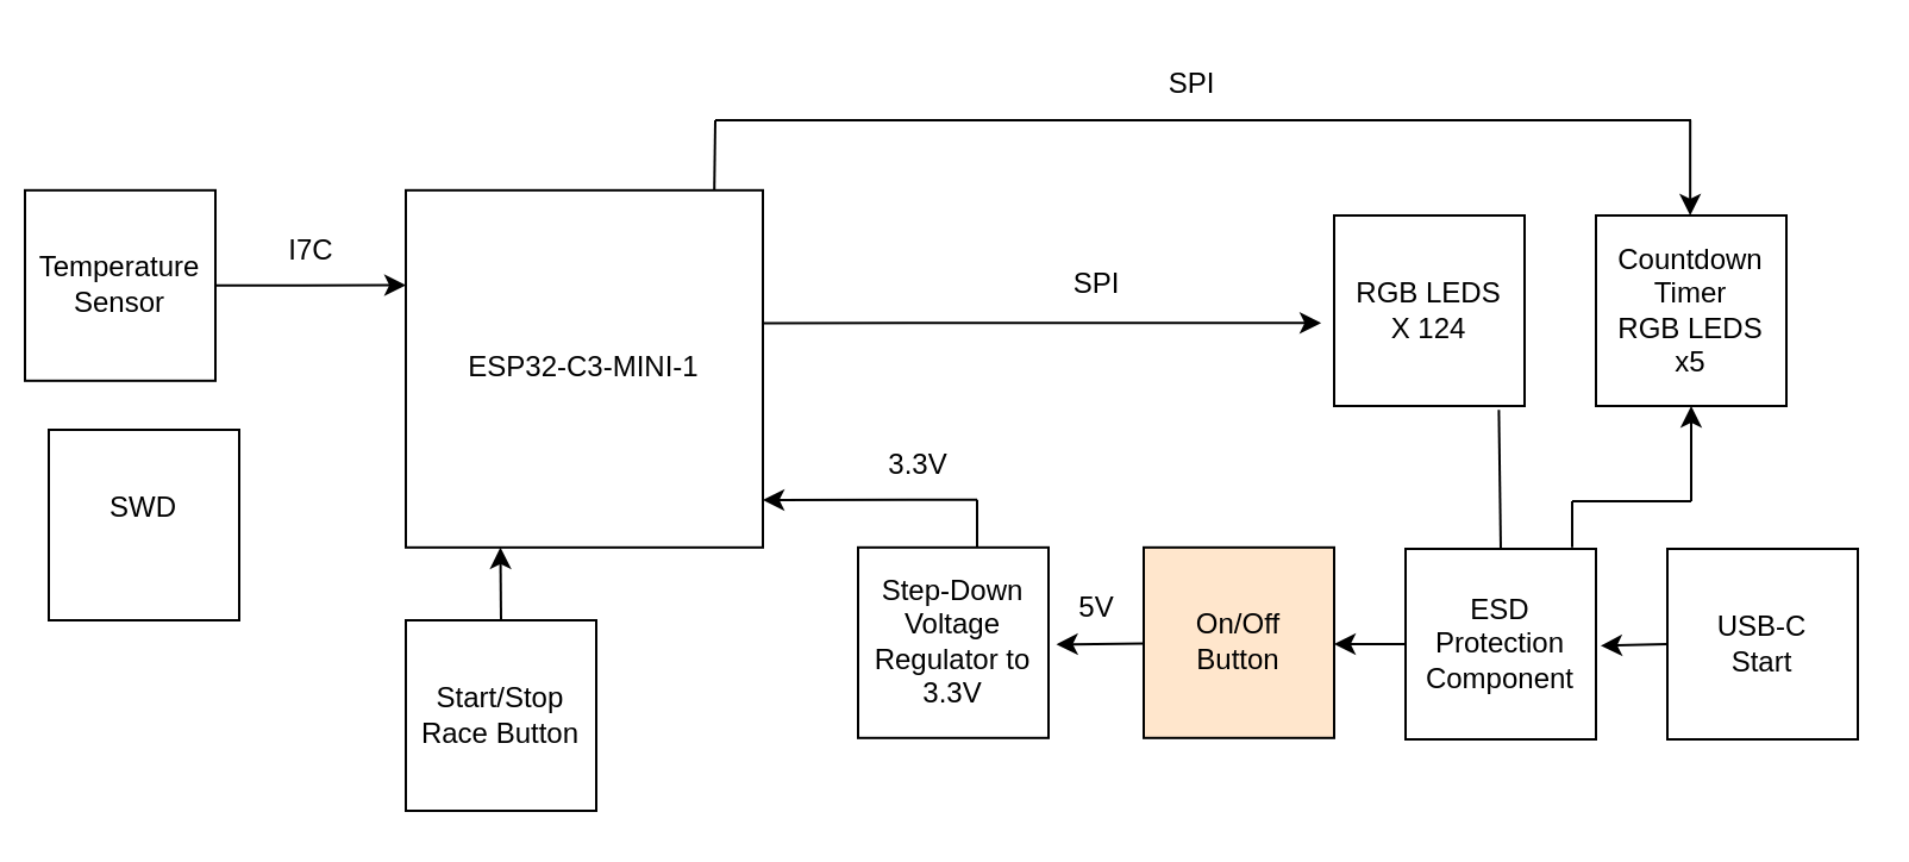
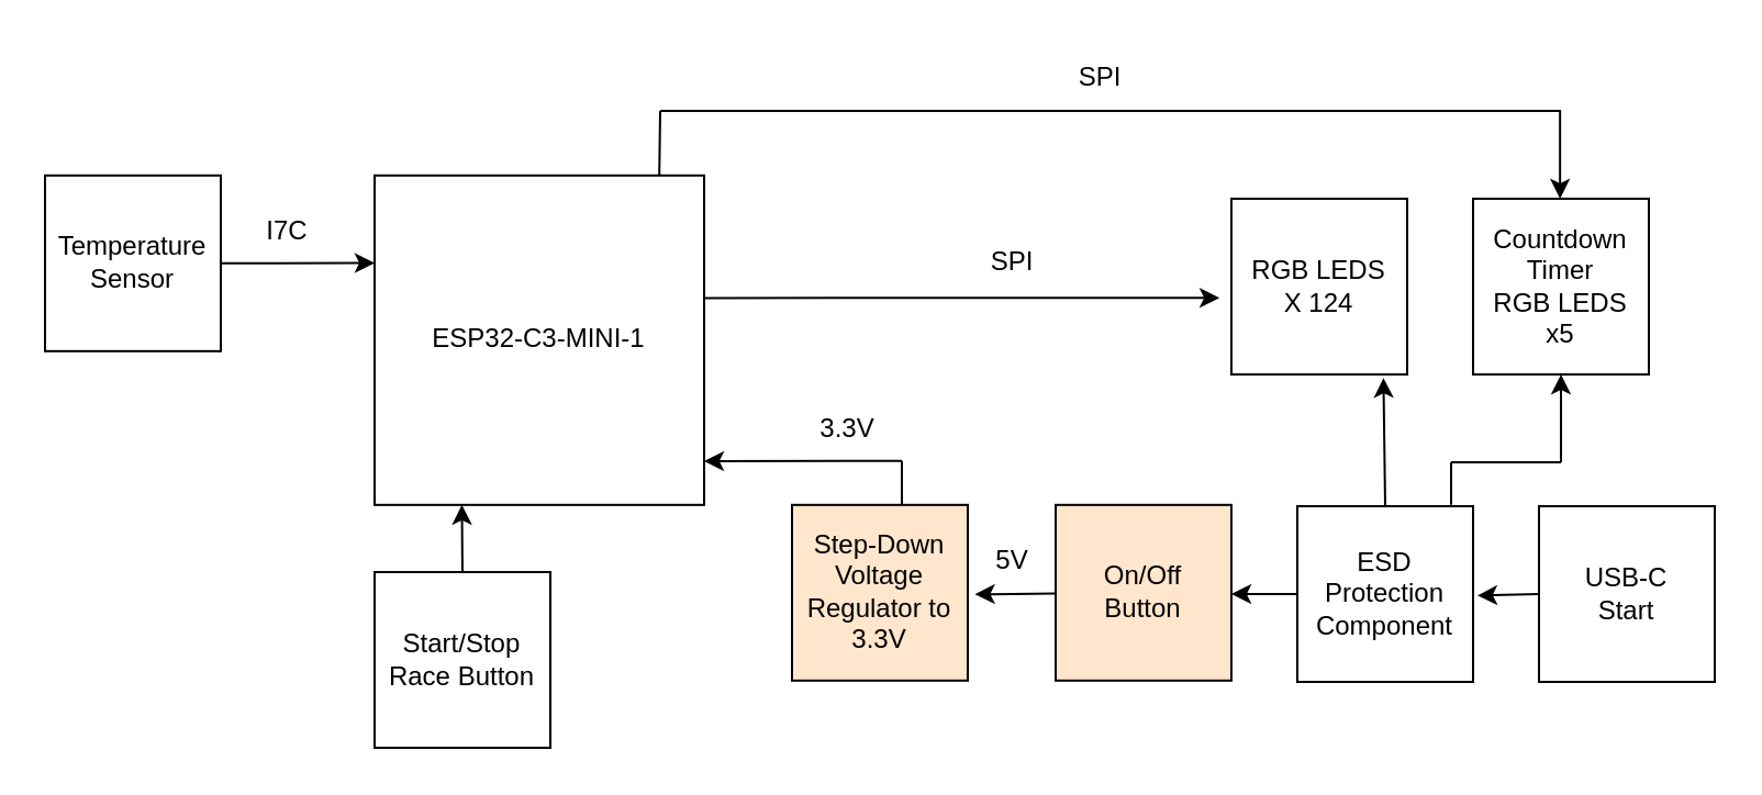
  <mxCell id="0" />
  <mxCell id="1" parent="0" />
  <mxCell id="2" value="ESP32-C3-MINI-1" style="whiteSpace=wrap;html=1;aspect=fixed;" parent="1" vertex="1"><mxGeometry x="170" y="79.41" width="150" height="150" as="geometry" /></mxCell>
  <mxCell id="3" value="USB-C&lt;div&gt;Start&lt;/div&gt;" style="whiteSpace=wrap;html=1;aspect=fixed;" parent="1" vertex="1"><mxGeometry x="700" y="230" width="80" height="80" as="geometry" /></mxCell>
  <mxCell id="4" value="" style="endArrow=classic;html=1;rounded=0;entryX=0.549;entryY=1.023;entryDx=0;entryDy=0;entryPerimeter=0;" parent="1" edge="1"><mxGeometry width="50" height="50" relative="1" as="geometry"><mxPoint x="700" y="270" as="sourcePoint" /><mxPoint x="671.96" y="270.69" as="targetPoint" /></mxGeometry></mxCell>
  <mxCell id="5" value="ESD Protection&lt;div&gt;Component&lt;/div&gt;" style="whiteSpace=wrap;html=1;aspect=fixed;" parent="1" vertex="1"><mxGeometry x="590" y="230" width="80" height="80" as="geometry" /></mxCell>
  <mxCell id="6" value="RGB LEDS&lt;div&gt;X 124&lt;/div&gt;" style="whiteSpace=wrap;html=1;aspect=fixed;" parent="1" vertex="1"><mxGeometry x="560" y="90" width="80" height="80" as="geometry" /></mxCell>
- <mxCell id="7" value="" style="endArrow=none;html=1;rounded=0;exitX=0.5;exitY=0;exitDx=0;exitDy=0;entryX=0.865;entryY=1.02;entryDx=0;entryDy=0;entryPerimeter=0;" parent="1" source="5" target="6" edge="1"><mxGeometry width="50" height="50" relative="1" as="geometry"><mxPoint x="599.5" y="220" as="sourcePoint" /><mxPoint x="599.5" y="170" as="targetPoint" /></mxGeometry></mxCell>
- <mxCell id="8" value="Step-Down Voltage Regulator to 3.3V" style="whiteSpace=wrap;html=1;aspect=fixed;" parent="1" vertex="1"><mxGeometry x="360" y="229.41" width="80" height="80" as="geometry" /></mxCell>
+ <mxCell id="7" value="" style="endArrow=classic;html=1;rounded=0;exitX=0.5;exitY=0;exitDx=0;exitDy=0;entryX=0.865;entryY=1.02;entryDx=0;entryDy=0;entryPerimeter=0;" parent="1" source="5" target="6" edge="1"><mxGeometry width="50" height="50" relative="1" as="geometry"><mxPoint x="599.5" y="220" as="sourcePoint" /><mxPoint x="599.5" y="170" as="targetPoint" /></mxGeometry></mxCell>
+ <mxCell id="8" value="Step-Down Voltage Regulator to 3.3V" style="whiteSpace=wrap;html=1;aspect=fixed;fillColor=#ffe6cc;" parent="1" vertex="1"><mxGeometry x="360" y="229.41" width="80" height="80" as="geometry" /></mxCell>
  <mxCell id="9" value="" style="endArrow=classic;html=1;rounded=0;entryX=1;entryY=0.867;entryDx=0;entryDy=0;entryPerimeter=0;" parent="1" edge="1" target="2"><mxGeometry width="50" height="50" relative="1" as="geometry"><mxPoint x="410" y="209.41" as="sourcePoint" /><mxPoint x="230" y="209.41" as="targetPoint" /></mxGeometry></mxCell>
  <mxCell id="10" value="On/Off&lt;div&gt;Button&lt;/div&gt;" style="whiteSpace=wrap;html=1;aspect=fixed;fillColor=#ffe6cc;" parent="1" vertex="1"><mxGeometry x="480" y="229.41" width="80" height="80" as="geometry" /></mxCell>
  <mxCell id="11" value="Start/Stop&lt;div&gt;Race Button&lt;/div&gt;" style="whiteSpace=wrap;html=1;aspect=fixed;" parent="1" vertex="1"><mxGeometry x="170" y="260" width="80" height="80" as="geometry" /></mxCell>
  <mxCell id="12" value="Countdown&lt;div&gt;Timer&lt;/div&gt;&lt;div&gt;RGB LEDS&lt;/div&gt;&lt;div&gt;x5&lt;/div&gt;" style="whiteSpace=wrap;html=1;aspect=fixed;" parent="1" vertex="1"><mxGeometry x="670" y="90" width="80" height="80" as="geometry" /></mxCell>
  <mxCell id="13" value="" style="endArrow=none;html=1;rounded=0;" parent="1" edge="1"><mxGeometry width="50" height="50" relative="1" as="geometry"><mxPoint x="660" y="210" as="sourcePoint" /><mxPoint x="710" y="210" as="targetPoint" /><Array as="points"><mxPoint x="710" y="210" /></Array></mxGeometry></mxCell>
  <mxCell id="14" value="" style="endArrow=classic;html=1;rounded=0;entryX=0.5;entryY=1;entryDx=0;entryDy=0;" parent="1" target="12" edge="1"><mxGeometry width="50" height="50" relative="1" as="geometry"><mxPoint x="710" y="210" as="sourcePoint" /><mxPoint x="710" y="180" as="targetPoint" /></mxGeometry></mxCell>
  <mxCell id="15" value="" style="endArrow=none;html=1;rounded=0;" parent="1" edge="1"><mxGeometry width="50" height="50" relative="1" as="geometry"><mxPoint x="410" y="229.41" as="sourcePoint" /><mxPoint x="410" y="209.41" as="targetPoint" /></mxGeometry></mxCell>
- <mxCell id="16" value="SWD&lt;div&gt;&lt;br&gt;&lt;/div&gt;" style="whiteSpace=wrap;html=1;aspect=fixed;" parent="1" vertex="1"><mxGeometry x="20" y="180" width="80" height="80" as="geometry" /></mxCell>
- <mxCell id="17" value="Temperature&lt;div&gt;Sensor&lt;/div&gt;" style="whiteSpace=wrap;html=1;aspect=fixed;" parent="1" vertex="1"><mxGeometry x="10" y="79.41" width="80" height="80" as="geometry" /></mxCell>
+ <mxCell id="17" value="Temperature&lt;div&gt;Sensor&lt;/div&gt;" style="whiteSpace=wrap;html=1;aspect=fixed;" parent="1" vertex="1"><mxGeometry x="20" y="79.41" width="80" height="80" as="geometry" /></mxCell>
  <mxCell id="18" value="" style="endArrow=classic;html=1;rounded=0;" parent="1" edge="1"><mxGeometry width="50" height="50" relative="1" as="geometry"><mxPoint x="210" y="260" as="sourcePoint" /><mxPoint x="209.73" y="229.41" as="targetPoint" /></mxGeometry></mxCell>
  <mxCell id="19" value="" style="endArrow=classic;html=1;rounded=0;exitX=0;exitY=0.5;exitDx=0;exitDy=0;entryX=-0.068;entryY=0.564;entryDx=0;entryDy=0;entryPerimeter=0;" parent="1" target="6" edge="1"><mxGeometry width="50" height="50" relative="1" as="geometry"><mxPoint x="320" y="135.2" as="sourcePoint" /><mxPoint x="510" y="134.41" as="targetPoint" /></mxGeometry></mxCell>
  <mxCell id="20" value="" style="endArrow=classic;html=1;rounded=0;entryX=1;entryY=0.507;entryDx=0;entryDy=0;entryPerimeter=0;" parent="1" target="10" edge="1"><mxGeometry width="50" height="50" relative="1" as="geometry"><mxPoint x="590" y="270" as="sourcePoint" /><mxPoint x="570" y="270" as="targetPoint" /></mxGeometry></mxCell>
  <mxCell id="21" value="" style="endArrow=classic;html=1;rounded=0;entryX=1.041;entryY=0.509;entryDx=0;entryDy=0;entryPerimeter=0;" parent="1" target="8" edge="1"><mxGeometry width="50" height="50" relative="1" as="geometry"><mxPoint x="480" y="269.8" as="sourcePoint" /><mxPoint x="450" y="269.8" as="targetPoint" /></mxGeometry></mxCell>
  <mxCell id="22" value="" style="endArrow=classic;html=1;rounded=0;exitX=1;exitY=0.5;exitDx=0;exitDy=0;" parent="1" edge="1" source="17"><mxGeometry width="50" height="50" relative="1" as="geometry"><mxPoint x="110" y="120" as="sourcePoint" /><mxPoint x="170" y="119.25" as="targetPoint" /></mxGeometry></mxCell>
  <mxCell id="23" value="5V" style="text;html=1;align=center;verticalAlign=middle;resizable=0;points=[];autosize=1;strokeColor=none;fillColor=none;" vertex="1" parent="1"><mxGeometry x="440" y="240" width="40" height="30" as="geometry" /></mxCell>
  <mxCell id="24" value="3.3V" style="text;html=1;align=center;verticalAlign=middle;resizable=0;points=[];autosize=1;strokeColor=none;fillColor=none;" vertex="1" parent="1"><mxGeometry x="360" y="180" width="50" height="30" as="geometry" /></mxCell>
  <mxCell id="25" value="SPI" style="text;html=1;align=center;verticalAlign=middle;resizable=0;points=[];autosize=1;strokeColor=none;fillColor=none;" vertex="1" parent="1"><mxGeometry x="440" y="104.41" width="40" height="30" as="geometry" /></mxCell>
  <mxCell id="26" value="" style="endArrow=none;html=1;rounded=0;" edge="1" parent="1"><mxGeometry width="50" height="50" relative="1" as="geometry"><mxPoint x="300" y="50" as="sourcePoint" /><mxPoint x="710" y="50" as="targetPoint" /></mxGeometry></mxCell>
  <mxCell id="27" value="SPI" style="text;html=1;align=center;verticalAlign=middle;resizable=0;points=[];autosize=1;strokeColor=none;fillColor=none;" vertex="1" parent="1"><mxGeometry x="480" y="20" width="40" height="30" as="geometry" /></mxCell>
  <mxCell id="28" value="I7C" style="text;html=1;align=center;verticalAlign=middle;resizable=0;points=[];autosize=1;strokeColor=none;fillColor=none;" vertex="1" parent="1"><mxGeometry x="110" y="90" width="40" height="30" as="geometry" /></mxCell>
  <mxCell id="29" value="" style="endArrow=none;html=1;rounded=0;" edge="1" parent="1"><mxGeometry width="50" height="50" relative="1" as="geometry"><mxPoint x="660" y="229.41" as="sourcePoint" /><mxPoint x="660" y="210" as="targetPoint" /></mxGeometry></mxCell>
  <mxCell id="30" value="" style="endArrow=classic;html=1;rounded=0;" edge="1" parent="1"><mxGeometry width="50" height="50" relative="1" as="geometry"><mxPoint x="709.58" y="50" as="sourcePoint" /><mxPoint x="709.58" y="90" as="targetPoint" /></mxGeometry></mxCell>
  <mxCell id="31" value="" style="endArrow=none;html=1;rounded=0;exitX=0.864;exitY=-0.001;exitDx=0;exitDy=0;exitPerimeter=0;" edge="1" parent="1" source="2"><mxGeometry width="50" height="50" relative="1" as="geometry"><mxPoint x="250" y="100" as="sourcePoint" /><mxPoint x="300" y="50" as="targetPoint" /></mxGeometry></mxCell>
